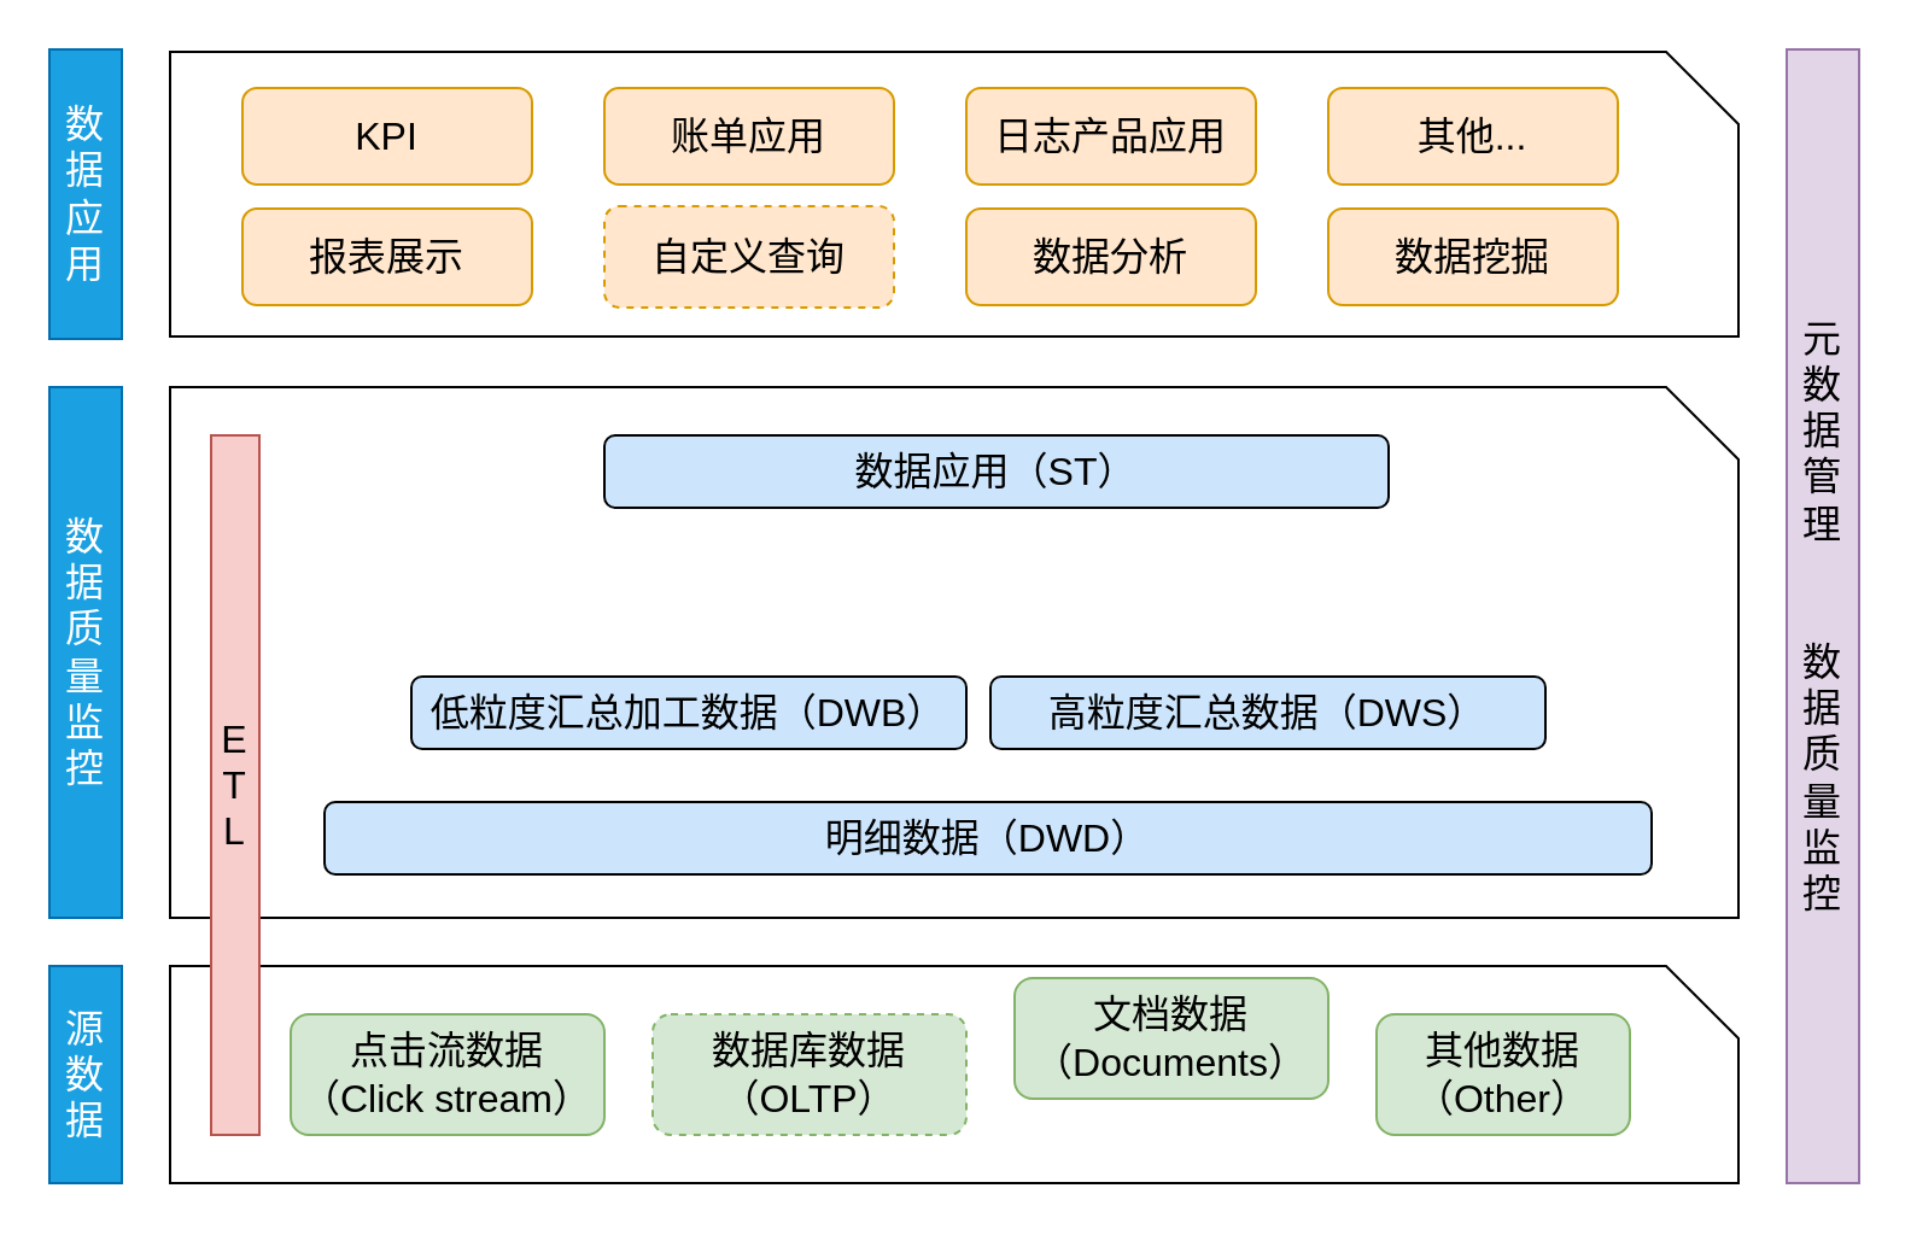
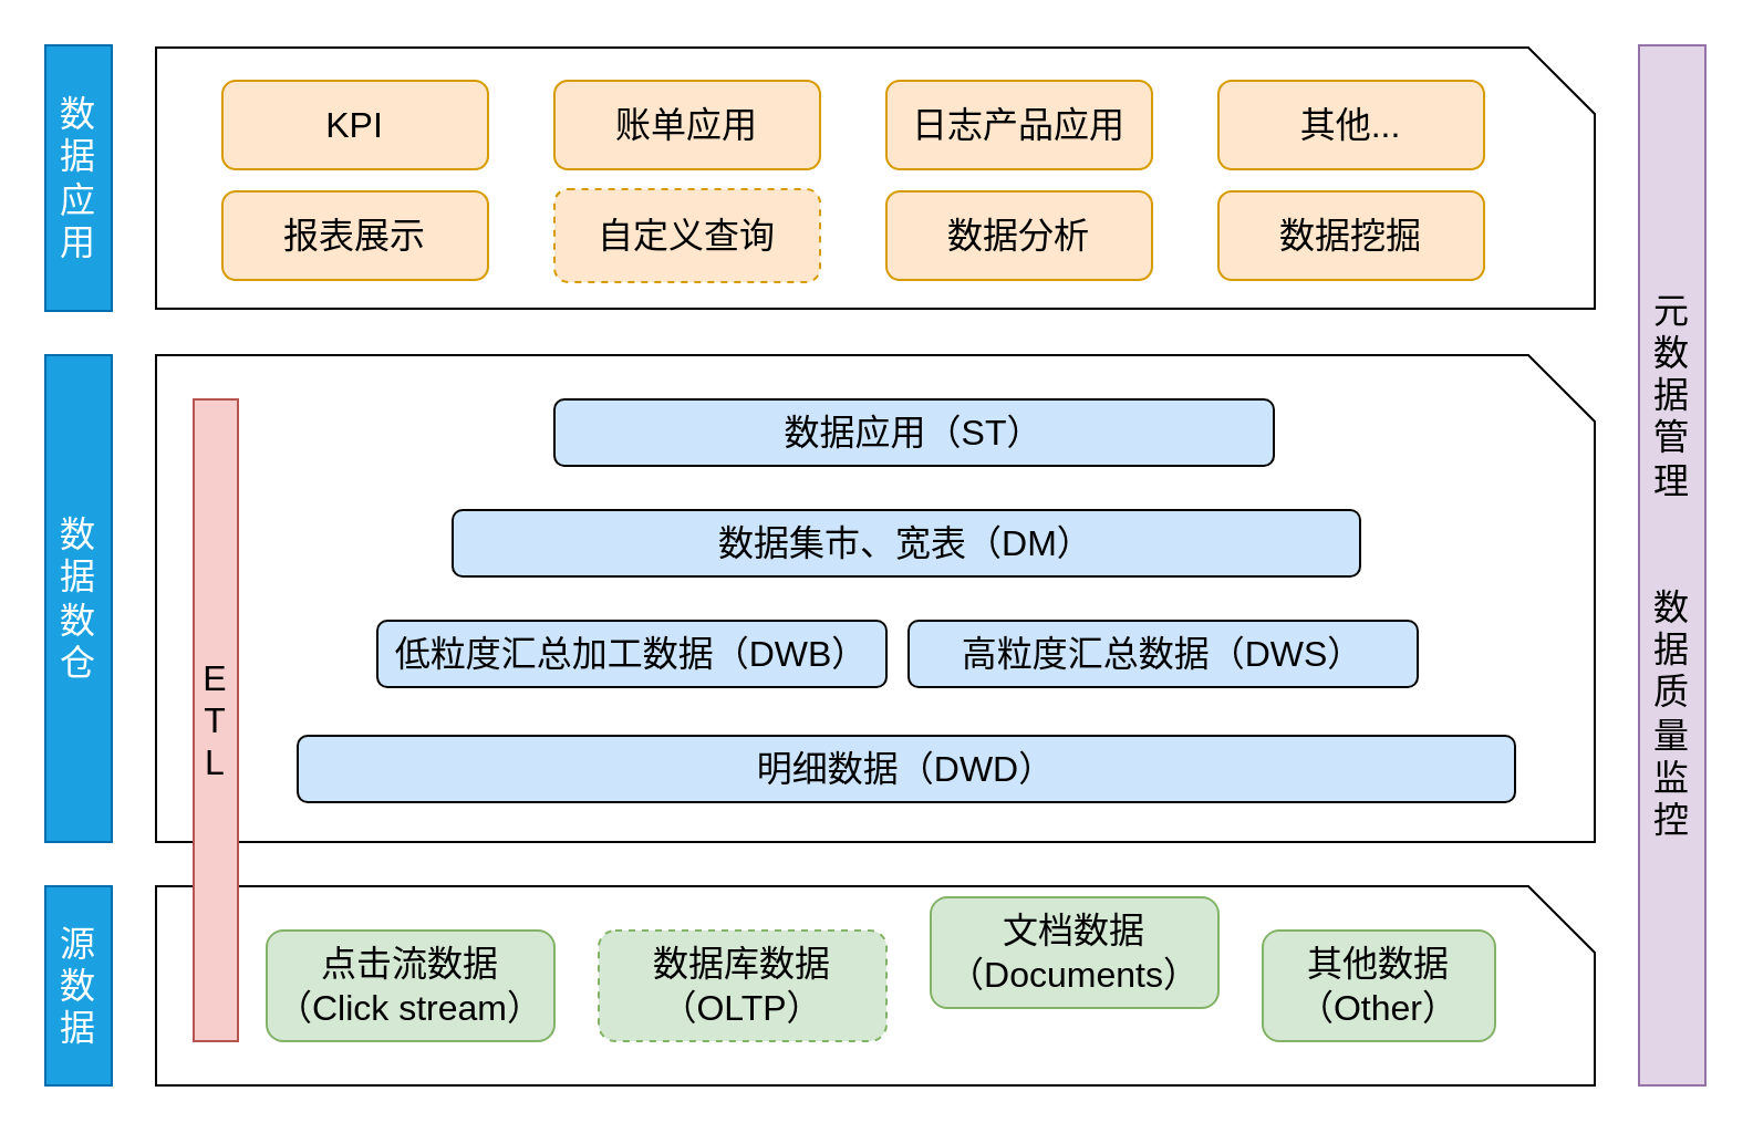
  <mxCell id="0" />
  <mxCell id="1" parent="0" />
  <mxCell id="2" value="" style="shape=card;whiteSpace=wrap;html=1;direction=south;strokeColor=#000000;fontSize=16;" vertex="1" parent="1"><mxGeometry x="70" y="400" width="650" height="90" as="geometry" /></mxCell>
  <mxCell id="3" value="&lt;font style=&quot;font-size: 16px;&quot;&gt;点击流数据&lt;br&gt;（Click stream）&lt;br&gt;&lt;/font&gt;" style="rounded=1;whiteSpace=wrap;html=1;movable=1;resizable=1;rotatable=1;deletable=1;editable=1;locked=0;connectable=1;fillColor=#d5e8d4;strokeColor=#82b366;fontSize=16;" vertex="1" parent="1"><mxGeometry x="120" y="420" width="130" height="50" as="geometry" /></mxCell>
  <mxCell id="4" value="&lt;font style=&quot;font-size: 16px;&quot;&gt;元数据管理&lt;br&gt;&lt;br&gt;&lt;br&gt;数据质量监控&lt;br&gt;&lt;/font&gt;" style="text;html=1;strokeColor=#9673a6;fillColor=#e1d5e7;align=center;verticalAlign=middle;whiteSpace=wrap;rounded=0;fontSize=16;" vertex="1" parent="1"><mxGeometry x="740" y="20" width="30" height="470" as="geometry" /></mxCell>
  <mxCell id="5" value="" style="shape=card;whiteSpace=wrap;html=1;direction=south;strokeColor=#000000;fontSize=16;" vertex="1" parent="1"><mxGeometry x="70" y="160" width="650" height="220" as="geometry" /></mxCell>
  <mxCell id="6" value="" style="shape=card;whiteSpace=wrap;html=1;direction=south;strokeColor=#000000;fontSize=16;" vertex="1" parent="1"><mxGeometry x="70" y="21" width="650" height="118" as="geometry" /></mxCell>
  <mxCell id="7" value="&lt;span style=&quot;font-size: 16px;&quot;&gt;KPI&lt;/span&gt;" style="rounded=1;whiteSpace=wrap;html=1;movable=1;resizable=1;rotatable=1;deletable=1;editable=1;locked=0;connectable=1;fillColor=#ffe6cc;strokeColor=#d79b00;fontSize=16;" vertex="1" parent="1"><mxGeometry x="100" y="36" width="120" height="40" as="geometry" /></mxCell>
  <mxCell id="8" value="&lt;font style=&quot;font-size: 16px;&quot;&gt;&lt;font style=&quot;font-size: 16px;&quot;&gt;源数据&lt;/font&gt;&lt;br style=&quot;font-size: 16px;&quot;&gt;&lt;/font&gt;" style="text;html=1;strokeColor=#006EAF;fillColor=#1ba1e2;align=center;verticalAlign=middle;whiteSpace=wrap;rounded=0;fontSize=16;fontColor=#ffffff;" vertex="1" parent="1"><mxGeometry x="20" y="400" width="30" height="90" as="geometry" /></mxCell>
- <mxCell id="9" value="&lt;font style=&quot;font-size: 16px;&quot;&gt;数据质量监控&lt;br style=&quot;font-size: 16px;&quot;&gt;&lt;/font&gt;" style="text;html=1;strokeColor=#006EAF;fillColor=#1ba1e2;align=center;verticalAlign=middle;whiteSpace=wrap;rounded=0;fontColor=#ffffff;fontSize=16;" vertex="1" parent="1"><mxGeometry x="20" y="160" width="30" height="220" as="geometry" /></mxCell>
+ <mxCell id="9" value="&lt;font style=&quot;font-size: 16px;&quot;&gt;数据数仓&lt;br style=&quot;font-size: 16px;&quot;&gt;&lt;/font&gt;" style="text;html=1;strokeColor=#006EAF;fillColor=#1ba1e2;align=center;verticalAlign=middle;whiteSpace=wrap;rounded=0;fontColor=#ffffff;fontSize=16;" vertex="1" parent="1"><mxGeometry x="20" y="160" width="30" height="220" as="geometry" /></mxCell>
  <mxCell id="10" value="&lt;font style=&quot;font-size: 16px;&quot;&gt;数据&lt;br style=&quot;font-size: 16px;&quot;&gt;应用&lt;br style=&quot;font-size: 16px;&quot;&gt;&lt;/font&gt;" style="text;html=1;align=center;verticalAlign=middle;whiteSpace=wrap;rounded=0;fontSize=16;fillColor=#1ba1e2;strokeColor=#006EAF;fontColor=#ffffff;" vertex="1" parent="1"><mxGeometry x="20" y="20" width="30" height="120" as="geometry" /></mxCell>
  <mxCell id="11" value="&lt;font style=&quot;font-size: 16px;&quot;&gt;数据应用（ST）&lt;/font&gt;" style="rounded=1;whiteSpace=wrap;html=1;fillColor=#cce5fc;strokeColor=#000000;fontSize=16;" vertex="1" parent="1"><mxGeometry x="250" y="180" width="325" height="30" as="geometry" /></mxCell>
  <mxCell id="12" value="&lt;font style=&quot;font-size: 16px;&quot;&gt;数据库数据&lt;br&gt;（OLTP）&lt;br&gt;&lt;/font&gt;" style="rounded=1;whiteSpace=wrap;html=1;movable=1;resizable=1;rotatable=1;deletable=1;editable=1;locked=0;connectable=1;fillColor=#d5e8d4;strokeColor=#82b366;fontSize=16;dashed=1;" vertex="1" parent="1"><mxGeometry x="270" y="420" width="130" height="50" as="geometry" /></mxCell>
  <mxCell id="13" value="&lt;font style=&quot;font-size: 16px;&quot;&gt;文档数据&lt;br&gt;（Documents）&lt;br&gt;&lt;/font&gt;" style="rounded=1;whiteSpace=wrap;html=1;movable=1;resizable=1;rotatable=1;deletable=1;editable=1;locked=0;connectable=1;fillColor=#d5e8d4;strokeColor=#82b366;fontSize=16;" vertex="1" parent="1"><mxGeometry x="420" y="405" width="130" height="50" as="geometry" /></mxCell>
  <mxCell id="14" value="&lt;font style=&quot;font-size: 16px;&quot;&gt;其他数据&lt;br&gt;（Other）&lt;br&gt;&lt;/font&gt;" style="rounded=1;whiteSpace=wrap;html=1;movable=1;resizable=1;rotatable=1;deletable=1;editable=1;locked=0;connectable=1;fillColor=#d5e8d4;strokeColor=#82b366;fontSize=16;" vertex="1" parent="1"><mxGeometry x="570" y="420" width="105" height="50" as="geometry" /></mxCell>
  <mxCell id="15" value="&lt;font style=&quot;font-size: 16px;&quot;&gt;高粒度汇总数据（DWS）&lt;/font&gt;" style="rounded=1;whiteSpace=wrap;html=1;fillColor=#cce5fc;strokeColor=#000000;fontSize=16;" vertex="1" parent="1"><mxGeometry x="410" y="280" width="230" height="30" as="geometry" /></mxCell>
  <mxCell id="16" value="&lt;font style=&quot;font-size: 16px;&quot;&gt;低粒度汇总加工数据（DWB）&lt;/font&gt;" style="rounded=1;whiteSpace=wrap;html=1;fillColor=#cce5fc;strokeColor=#000000;fontSize=16;" vertex="1" parent="1"><mxGeometry x="170" y="280" width="230" height="30" as="geometry" /></mxCell>
  <mxCell id="17" value="明细数据（DWD）" style="rounded=1;whiteSpace=wrap;html=1;fillColor=#cce5fc;strokeColor=#000000;fontSize=16;" vertex="1" parent="1"><mxGeometry x="134" y="332" width="550" height="30" as="geometry" /></mxCell>
+ <mxCell id="18" value="&lt;font style=&quot;font-size: 16px;&quot;&gt;数据集市、宽表（DM）&lt;/font&gt;" style="rounded=1;whiteSpace=wrap;html=1;fillColor=#cce5fc;strokeColor=#000000;fontSize=16;" vertex="1" parent="1"><mxGeometry x="204" y="230" width="410" height="30" as="geometry" /></mxCell>
  <mxCell id="19" value="报表展示" style="rounded=1;whiteSpace=wrap;html=1;movable=1;resizable=1;rotatable=1;deletable=1;editable=1;locked=0;connectable=1;fillColor=#ffe6cc;strokeColor=#d79b00;fontSize=16;" vertex="1" parent="1"><mxGeometry x="100" y="86" width="120" height="40" as="geometry" /></mxCell>
  <mxCell id="20" value="&lt;span style=&quot;font-size: 16px;&quot;&gt;账单应用&lt;/span&gt;" style="rounded=1;whiteSpace=wrap;html=1;movable=1;resizable=1;rotatable=1;deletable=1;editable=1;locked=0;connectable=1;fillColor=#ffe6cc;strokeColor=#d79b00;fontSize=16;" vertex="1" parent="1"><mxGeometry x="250" y="36" width="120" height="40" as="geometry" /></mxCell>
  <mxCell id="21" value="日志产品应用" style="rounded=1;whiteSpace=wrap;html=1;movable=1;resizable=1;rotatable=1;deletable=1;editable=1;locked=0;connectable=1;fillColor=#ffe6cc;strokeColor=#d79b00;fontSize=16;" vertex="1" parent="1"><mxGeometry x="400" y="36" width="120" height="40" as="geometry" /></mxCell>
  <mxCell id="22" value="&lt;span style=&quot;font-size: 16px;&quot;&gt;其他...&lt;/span&gt;" style="rounded=1;whiteSpace=wrap;html=1;movable=1;resizable=1;rotatable=1;deletable=1;editable=1;locked=0;connectable=1;fillColor=#ffe6cc;strokeColor=#d79b00;fontSize=16;" vertex="1" parent="1"><mxGeometry x="550" y="36" width="120" height="40" as="geometry" /></mxCell>
  <mxCell id="23" value="自定义查询" style="rounded=1;whiteSpace=wrap;html=1;movable=1;resizable=1;rotatable=1;deletable=1;editable=1;locked=0;connectable=1;fillColor=#ffe6cc;strokeColor=#d79b00;fontSize=16;dashed=1;" vertex="1" parent="1"><mxGeometry x="250" y="85" width="120" height="42" as="geometry" /></mxCell>
  <mxCell id="24" value="&lt;span style=&quot;font-size: 16px;&quot;&gt;数据分析&lt;/span&gt;" style="rounded=1;whiteSpace=wrap;html=1;movable=1;resizable=1;rotatable=1;deletable=1;editable=1;locked=0;connectable=1;fillColor=#ffe6cc;strokeColor=#d79b00;fontSize=16;" vertex="1" parent="1"><mxGeometry x="400" y="86" width="120" height="40" as="geometry" /></mxCell>
  <mxCell id="25" value="&lt;span style=&quot;font-size: 16px;&quot;&gt;数据挖掘&lt;/span&gt;" style="rounded=1;whiteSpace=wrap;html=1;movable=1;resizable=1;rotatable=1;deletable=1;editable=1;locked=0;connectable=1;fillColor=#ffe6cc;strokeColor=#d79b00;fontSize=16;" vertex="1" parent="1"><mxGeometry x="550" y="86" width="120" height="40" as="geometry" /></mxCell>
  <mxCell id="26" value="&lt;font style=&quot;font-size: 16px;&quot;&gt;E&lt;br&gt;T&lt;br&gt;L&lt;br&gt;&lt;/font&gt;" style="text;html=1;strokeColor=#b85450;fillColor=#f8cecc;align=center;verticalAlign=middle;whiteSpace=wrap;rounded=0;fontSize=16;" vertex="1" parent="1"><mxGeometry x="87" y="180" width="20" height="290" as="geometry" /></mxCell>
